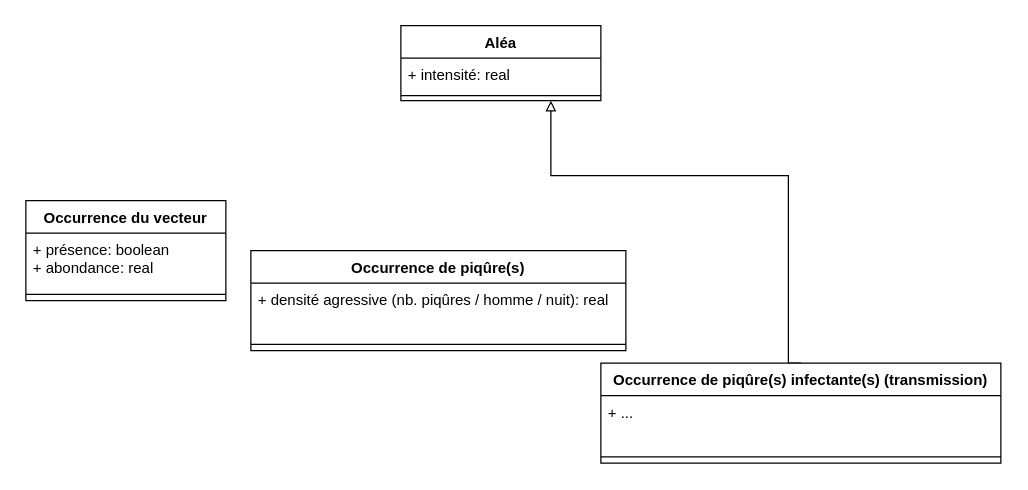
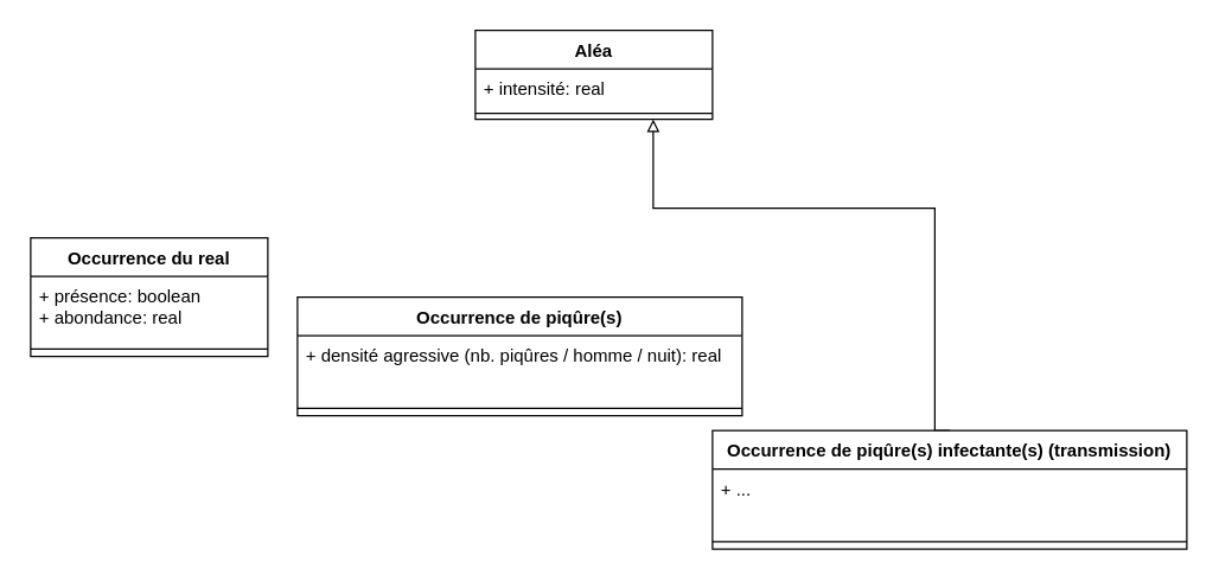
  <mxCell id="0" />
  <mxCell id="1" parent="0" />
  <mxCell id="2" value="Aléa" style="swimlane;fontStyle=1;align=center;verticalAlign=top;childLayout=stackLayout;horizontal=1;startSize=26;horizontalStack=0;resizeParent=1;resizeParentMax=0;resizeLast=0;collapsible=1;marginBottom=0;" vertex="1" parent="1"><mxGeometry x="320" y="20" width="160" height="60" as="geometry" /></mxCell>
  <mxCell id="3" value="+ intensité: real" style="text;strokeColor=none;fillColor=none;align=left;verticalAlign=top;spacingLeft=4;spacingRight=4;overflow=hidden;rotatable=0;points=[[0,0.5],[1,0.5]];portConstraint=eastwest;" vertex="1" parent="2"><mxGeometry y="26" width="160" height="26" as="geometry" /></mxCell>
  <mxCell id="4" value="" style="line;strokeWidth=1;fillColor=none;align=left;verticalAlign=middle;spacingTop=-1;spacingLeft=3;spacingRight=3;rotatable=0;labelPosition=right;points=[];portConstraint=eastwest;" vertex="1" parent="2"><mxGeometry y="52" width="160" height="8" as="geometry" /></mxCell>
- <mxCell id="5" value="Occurrence du vecteur" style="swimlane;fontStyle=1;align=center;verticalAlign=top;childLayout=stackLayout;horizontal=1;startSize=26;horizontalStack=0;resizeParent=1;resizeParentMax=0;resizeLast=0;collapsible=1;marginBottom=0;" vertex="1" parent="1"><mxGeometry x="20" y="160" width="160" height="80" as="geometry" /></mxCell>
+ <mxCell id="5" value="Occurrence du real" style="swimlane;fontStyle=1;align=center;verticalAlign=top;childLayout=stackLayout;horizontal=1;startSize=26;horizontalStack=0;resizeParent=1;resizeParentMax=0;resizeLast=0;collapsible=1;marginBottom=0;" vertex="1" parent="1"><mxGeometry x="20" y="160" width="160" height="80" as="geometry" /></mxCell>
  <mxCell id="6" value="+ présence: boolean&#10;+ abondance: real" style="text;strokeColor=none;fillColor=none;align=left;verticalAlign=top;spacingLeft=4;spacingRight=4;overflow=hidden;rotatable=0;points=[[0,0.5],[1,0.5]];portConstraint=eastwest;" vertex="1" parent="5"><mxGeometry y="26" width="160" height="44" as="geometry" /></mxCell>
  <mxCell id="7" value="" style="line;strokeWidth=1;fillColor=none;align=left;verticalAlign=middle;spacingTop=-1;spacingLeft=3;spacingRight=3;rotatable=0;labelPosition=right;points=[];portConstraint=eastwest;" vertex="1" parent="5"><mxGeometry y="70" width="160" height="10" as="geometry" /></mxCell>
  <mxCell id="8" value="Occurrence de piqûre(s)" style="swimlane;fontStyle=1;align=center;verticalAlign=top;childLayout=stackLayout;horizontal=1;startSize=26;horizontalStack=0;resizeParent=1;resizeParentMax=0;resizeLast=0;collapsible=1;marginBottom=0;" vertex="1" parent="1"><mxGeometry x="200" y="200" width="300" height="80" as="geometry" /></mxCell>
  <mxCell id="9" value="+ densité agressive (nb. piqûres / homme / nuit): real" style="text;strokeColor=none;fillColor=none;align=left;verticalAlign=top;spacingLeft=4;spacingRight=4;overflow=hidden;rotatable=0;points=[[0,0.5],[1,0.5]];portConstraint=eastwest;" vertex="1" parent="8"><mxGeometry y="26" width="300" height="44" as="geometry" /></mxCell>
  <mxCell id="10" value="" style="line;strokeWidth=1;fillColor=none;align=left;verticalAlign=middle;spacingTop=-1;spacingLeft=3;spacingRight=3;rotatable=0;labelPosition=right;points=[];portConstraint=eastwest;" vertex="1" parent="8"><mxGeometry y="70" width="300" height="10" as="geometry" /></mxCell>
  <mxCell id="11" style="edgeStyle=orthogonalEdgeStyle;rounded=0;orthogonalLoop=1;jettySize=auto;html=1;exitX=0.5;exitY=0;exitDx=0;exitDy=0;entryX=0.75;entryY=1;entryDx=0;entryDy=0;endArrow=block;endFill=0;" edge="1" parent="1" source="12" target="2"><mxGeometry relative="1" as="geometry"><Array as="points"><mxPoint x="630" y="140" /><mxPoint x="440" y="140" /></Array></mxGeometry></mxCell>
  <mxCell id="12" value="Occurrence de piqûre(s) infectante(s) (transmission)" style="swimlane;fontStyle=1;align=center;verticalAlign=top;childLayout=stackLayout;horizontal=1;startSize=26;horizontalStack=0;resizeParent=1;resizeParentMax=0;resizeLast=0;collapsible=1;marginBottom=0;" vertex="1" parent="1"><mxGeometry x="480" y="290" width="320" height="80" as="geometry" /></mxCell>
  <mxCell id="13" value="+ ..." style="text;strokeColor=none;fillColor=none;align=left;verticalAlign=top;spacingLeft=4;spacingRight=4;overflow=hidden;rotatable=0;points=[[0,0.5],[1,0.5]];portConstraint=eastwest;" vertex="1" parent="12"><mxGeometry y="26" width="320" height="44" as="geometry" /></mxCell>
  <mxCell id="14" value="" style="line;strokeWidth=1;fillColor=none;align=left;verticalAlign=middle;spacingTop=-1;spacingLeft=3;spacingRight=3;rotatable=0;labelPosition=right;points=[];portConstraint=eastwest;" vertex="1" parent="12"><mxGeometry y="70" width="320" height="10" as="geometry" /></mxCell>
